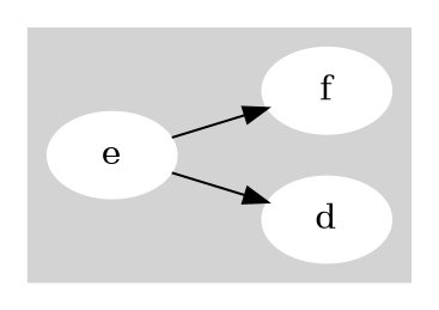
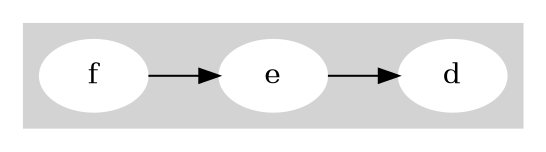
  digraph {
    rankdir=LR
    node [color=white style=filled]
    d
    e
    f
    subgraph cluster_1 {
      color=lightgrey
      style=filled
      d
      e
      f
    }
    e -> d
-   e -> f
+   f -> e
  }
